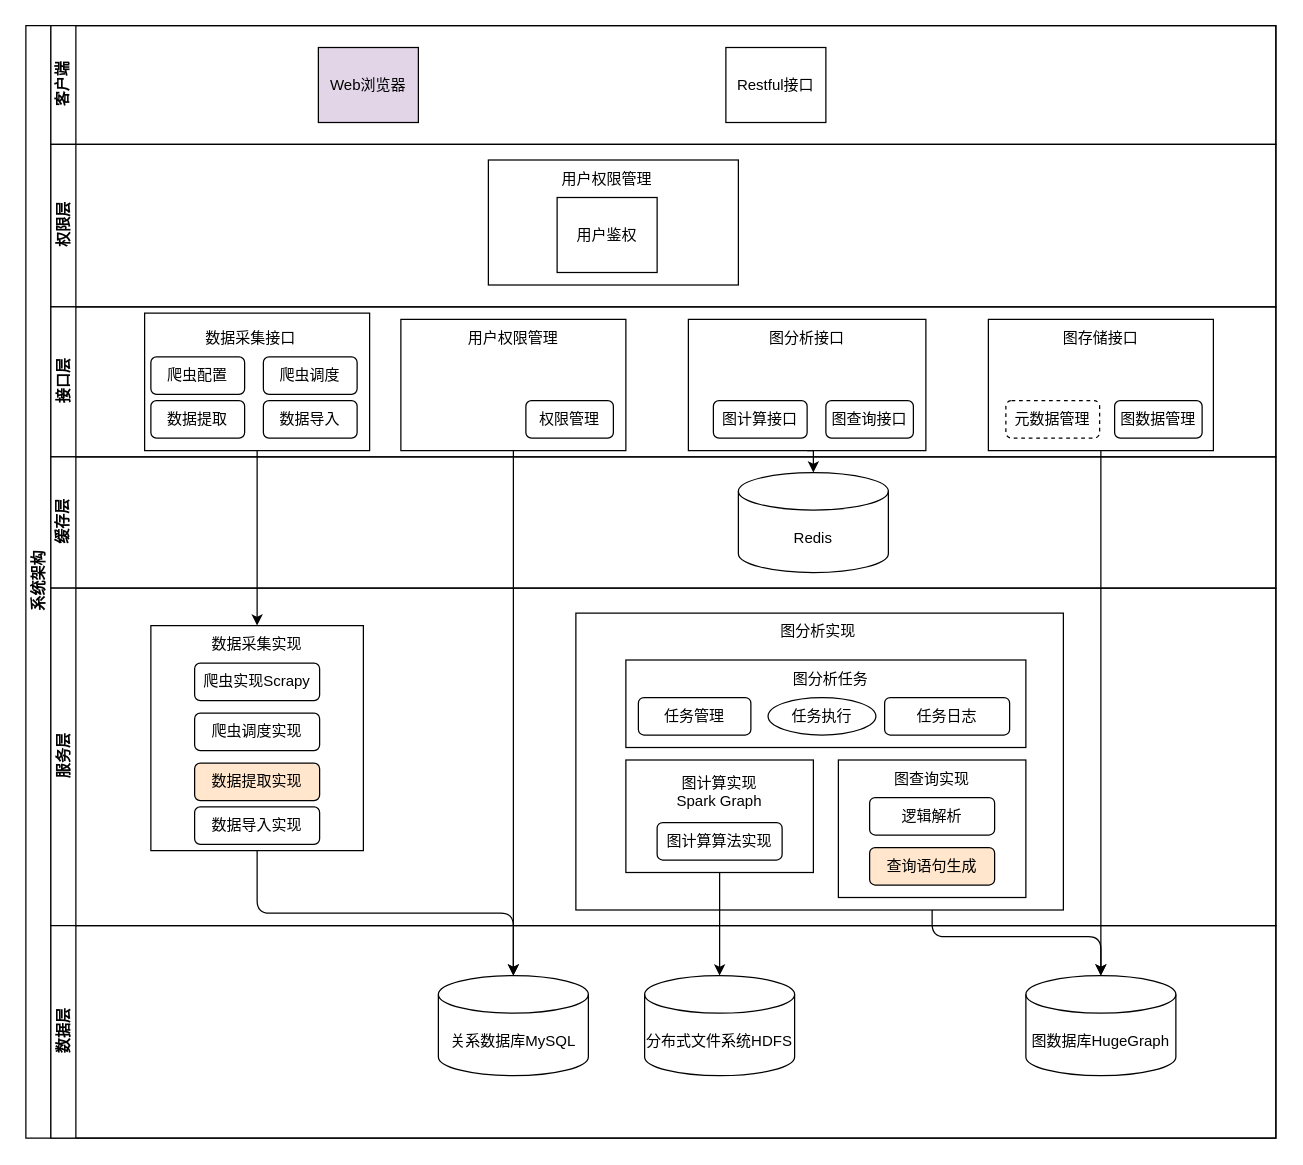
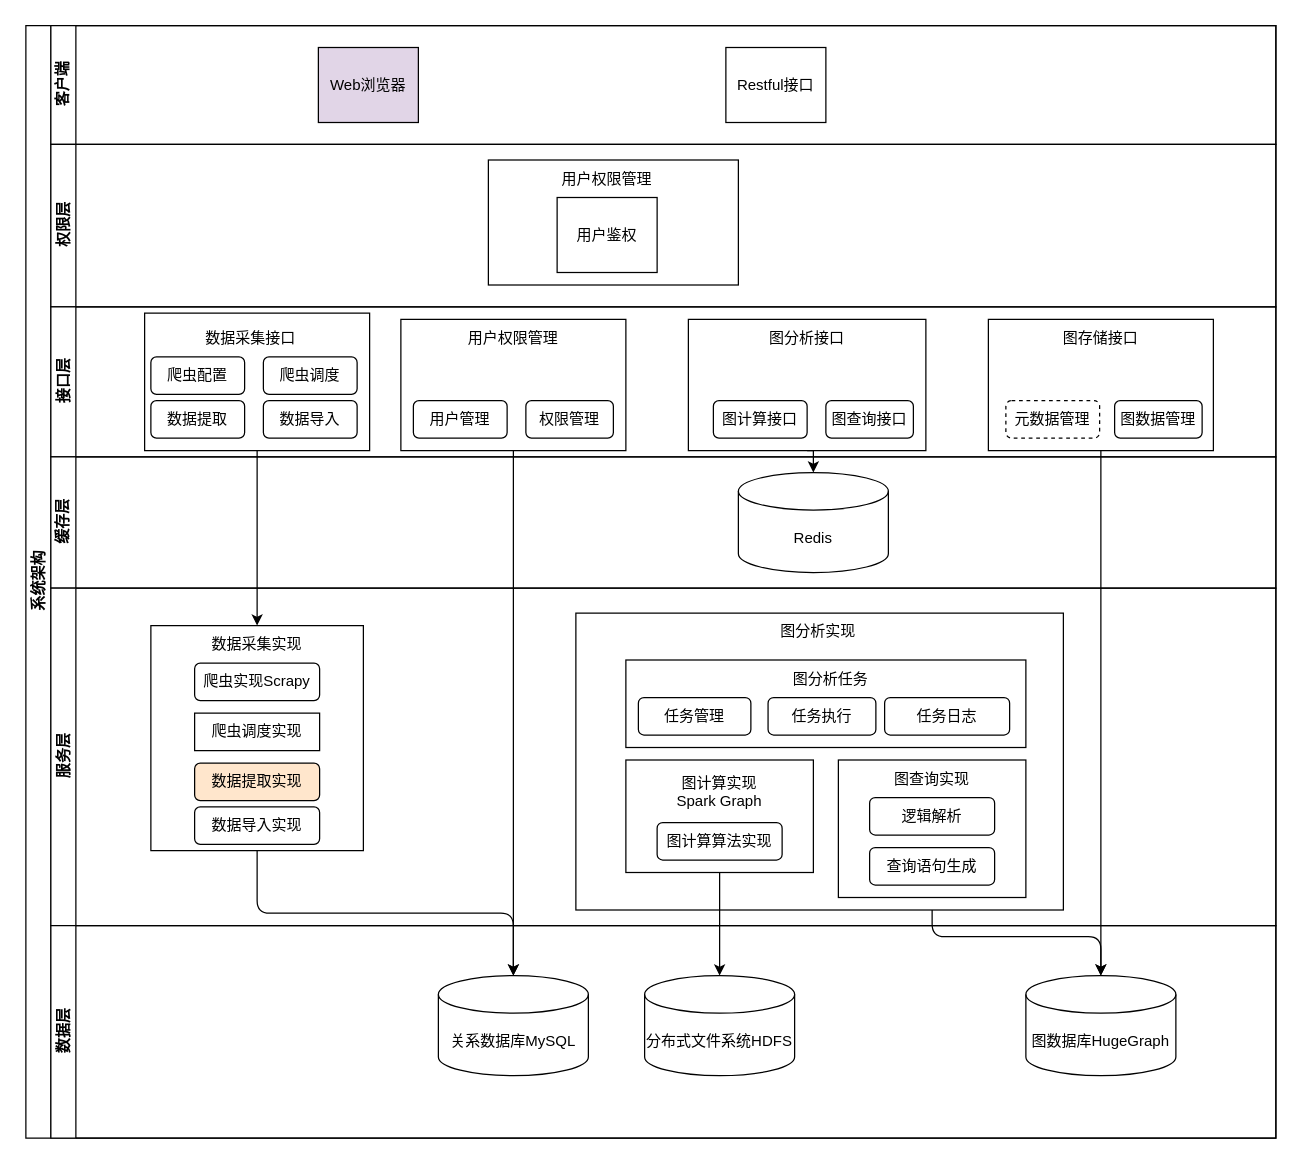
  <mxCell id="0" />
  <mxCell id="1" parent="0" />
  <mxCell id="2" value="系统架构" style="swimlane;html=1;childLayout=stackLayout;resizeParent=1;resizeParentMax=0;horizontal=0;startSize=20;horizontalStack=0;" parent="1" vertex="1"><mxGeometry x="20" y="20" width="1000" height="890" as="geometry"><mxRectangle x="120" y="120" width="40" height="60" as="alternateBounds" /></mxGeometry></mxCell>
  <mxCell id="3" value="客户端" style="swimlane;html=1;startSize=20;horizontal=0;" parent="2" vertex="1"><mxGeometry x="20" width="980" height="95" as="geometry" /></mxCell>
  <mxCell id="4" value="Web浏览器" style="rounded=0;whiteSpace=wrap;html=1;fontFamily=Helvetica;fontSize=12;fontColor=#000000;align=center;fillColor=#e1d5e7;" parent="3" vertex="1"><mxGeometry x="214" y="17.5" width="80" height="60" as="geometry" /></mxCell>
  <mxCell id="5" value="Restful接口" style="rounded=0;whiteSpace=wrap;html=1;fontFamily=Helvetica;fontSize=12;fontColor=#000000;align=center;" parent="3" vertex="1"><mxGeometry x="540" y="17.5" width="80" height="60" as="geometry" /></mxCell>
  <mxCell id="6" value="权限层" style="swimlane;html=1;startSize=20;horizontal=0;" parent="2" vertex="1"><mxGeometry x="20" y="95" width="980" height="130" as="geometry" /></mxCell>
  <mxCell id="7" value="" style="rounded=0;whiteSpace=wrap;html=1;fontFamily=Helvetica;fontSize=12;fontColor=#000000;align=center;" parent="6" vertex="1"><mxGeometry x="350" y="12.5" width="200" height="100" as="geometry" /></mxCell>
  <mxCell id="8" value="用户鉴权" style="rounded=0;whiteSpace=wrap;html=1;fontFamily=Helvetica;fontSize=12;fontColor=#000000;align=center;" parent="6" vertex="1"><mxGeometry x="405" y="42.5" width="80" height="60" as="geometry" /></mxCell>
  <mxCell id="9" value="用户权限管理" style="text;html=1;strokeColor=none;fillColor=none;align=center;verticalAlign=middle;whiteSpace=wrap;rounded=0;" parent="6" vertex="1"><mxGeometry x="380" y="12.5" width="130" height="30" as="geometry" /></mxCell>
  <mxCell id="10" value="接口层" style="swimlane;html=1;startSize=20;horizontal=0;" parent="2" vertex="1"><mxGeometry x="20" y="225" width="980" height="120" as="geometry" /></mxCell>
  <mxCell id="11" value="" style="rounded=0;whiteSpace=wrap;html=1;fontFamily=Helvetica;fontSize=12;fontColor=#000000;align=center;" parent="10" vertex="1"><mxGeometry x="75" y="5" width="180" height="110" as="geometry" /></mxCell>
  <mxCell id="12" value="" style="rounded=0;whiteSpace=wrap;html=1;fontFamily=Helvetica;fontSize=12;fontColor=#000000;align=center;" parent="10" vertex="1"><mxGeometry x="750" y="10" width="180" height="105" as="geometry" /></mxCell>
  <mxCell id="13" value="" style="rounded=0;whiteSpace=wrap;html=1;fontFamily=Helvetica;fontSize=12;fontColor=#000000;align=center;" parent="10" vertex="1"><mxGeometry x="510" y="10" width="190" height="105" as="geometry" /></mxCell>
  <mxCell id="14" value="图计算接口" style="rounded=1;whiteSpace=wrap;html=1;" parent="10" vertex="1"><mxGeometry x="530" y="75" width="75" height="30" as="geometry" /></mxCell>
  <mxCell id="15" value="图查询接口" style="rounded=1;whiteSpace=wrap;html=1;" parent="10" vertex="1"><mxGeometry x="620" y="75" width="70" height="30" as="geometry" /></mxCell>
  <mxCell id="16" value="图分析接口" style="text;html=1;strokeColor=none;fillColor=none;align=center;verticalAlign=middle;whiteSpace=wrap;rounded=0;" parent="10" vertex="1"><mxGeometry x="565" y="10" width="80" height="30" as="geometry" /></mxCell>
  <mxCell id="17" value="图存储接口" style="text;html=1;strokeColor=none;fillColor=none;align=center;verticalAlign=middle;whiteSpace=wrap;rounded=0;" parent="10" vertex="1"><mxGeometry x="800" y="10" width="80" height="30" as="geometry" /></mxCell>
  <mxCell id="18" value="元数据管理" style="rounded=1;whiteSpace=wrap;html=1;dashed=1;" parent="10" vertex="1"><mxGeometry x="764" y="75" width="75" height="30" as="geometry" /></mxCell>
  <mxCell id="19" value="图数据管理" style="rounded=1;whiteSpace=wrap;html=1;" parent="10" vertex="1"><mxGeometry x="851" y="75" width="70" height="30" as="geometry" /></mxCell>
  <mxCell id="20" value="数据采集接口" style="text;html=1;strokeColor=none;fillColor=none;align=center;verticalAlign=middle;whiteSpace=wrap;rounded=0;" parent="10" vertex="1"><mxGeometry x="120" y="10" width="80" height="30" as="geometry" /></mxCell>
  <mxCell id="21" value="爬虫配置" style="rounded=1;whiteSpace=wrap;html=1;" parent="10" vertex="1"><mxGeometry x="80" y="40" width="75" height="30" as="geometry" /></mxCell>
  <mxCell id="22" value="爬虫调度" style="rounded=1;whiteSpace=wrap;html=1;" parent="10" vertex="1"><mxGeometry x="170" y="40" width="75" height="30" as="geometry" /></mxCell>
  <mxCell id="23" value="数据导入" style="rounded=1;whiteSpace=wrap;html=1;" parent="10" vertex="1"><mxGeometry x="170" y="75" width="75" height="30" as="geometry" /></mxCell>
  <mxCell id="24" value="数据提取" style="rounded=1;whiteSpace=wrap;html=1;" parent="10" vertex="1"><mxGeometry x="80" y="75" width="75" height="30" as="geometry" /></mxCell>
  <mxCell id="25" value="" style="rounded=0;whiteSpace=wrap;html=1;fontFamily=Helvetica;fontSize=12;fontColor=#000000;align=center;" vertex="1" parent="10"><mxGeometry x="280" y="10" width="180" height="105" as="geometry" /></mxCell>
  <mxCell id="26" value="用户权限管理" style="text;html=1;strokeColor=none;fillColor=none;align=center;verticalAlign=middle;whiteSpace=wrap;rounded=0;" vertex="1" parent="10"><mxGeometry x="330" y="10" width="80" height="30" as="geometry" /></mxCell>
+ <mxCell id="27" value="用户管理" style="rounded=1;whiteSpace=wrap;html=1;" vertex="1" parent="10"><mxGeometry x="290" y="75" width="75" height="30" as="geometry" /></mxCell>
  <mxCell id="28" value="权限管理" style="rounded=1;whiteSpace=wrap;html=1;" vertex="1" parent="10"><mxGeometry x="380" y="75" width="70" height="30" as="geometry" /></mxCell>
  <mxCell id="29" value="缓存层" style="swimlane;html=1;startSize=20;horizontal=0;" parent="2" vertex="1"><mxGeometry x="20" y="345" width="980" height="105" as="geometry" /></mxCell>
  <mxCell id="30" value="Redis" style="shape=cylinder3;whiteSpace=wrap;html=1;boundedLbl=1;backgroundOutline=1;size=15;" parent="29" vertex="1"><mxGeometry x="550" y="12.5" width="120" height="80" as="geometry" /></mxCell>
  <mxCell id="31" style="edgeStyle=orthogonalEdgeStyle;rounded=1;orthogonalLoop=1;jettySize=auto;html=1;exitX=0.5;exitY=1;exitDx=0;exitDy=0;entryX=0.5;entryY=0;entryDx=0;entryDy=0;entryPerimeter=0;curved=0;" parent="2" source="39" target="54" edge="1"><mxGeometry relative="1" as="geometry" /></mxCell>
  <mxCell id="32" value="服务层" style="swimlane;html=1;startSize=20;horizontal=0;" parent="2" vertex="1"><mxGeometry x="20" y="450" width="980" height="270" as="geometry" /></mxCell>
  <mxCell id="33" value="" style="rounded=0;whiteSpace=wrap;html=1;" vertex="1" parent="32"><mxGeometry x="420" y="20" width="390" height="237.5" as="geometry" /></mxCell>
  <mxCell id="34" value="" style="rounded=0;whiteSpace=wrap;html=1;fontFamily=Helvetica;fontSize=12;fontColor=#000000;align=center;" parent="32" vertex="1"><mxGeometry x="80" y="30" width="170" height="180" as="geometry" /></mxCell>
  <mxCell id="35" value="数据采集实现" style="text;html=1;strokeColor=none;fillColor=none;align=center;verticalAlign=middle;whiteSpace=wrap;rounded=0;" parent="32" vertex="1"><mxGeometry x="125" y="30" width="80" height="30" as="geometry" /></mxCell>
  <mxCell id="36" value="" style="rounded=0;whiteSpace=wrap;html=1;fontFamily=Helvetica;fontSize=12;fontColor=#000000;align=center;" parent="32" vertex="1"><mxGeometry x="460" y="137.5" width="150" height="90" as="geometry" /></mxCell>
  <mxCell id="37" value="图计算算法实现" style="rounded=1;whiteSpace=wrap;html=1;" parent="32" vertex="1"><mxGeometry x="485" y="187.5" width="100" height="30" as="geometry" /></mxCell>
  <mxCell id="38" value="图计算实现Spark Graph" style="text;html=1;strokeColor=none;fillColor=none;align=center;verticalAlign=middle;whiteSpace=wrap;rounded=0;" parent="32" vertex="1"><mxGeometry x="495" y="147.5" width="80" height="30" as="geometry" /></mxCell>
  <mxCell id="39" value="" style="rounded=0;whiteSpace=wrap;html=1;fontFamily=Helvetica;fontSize=12;fontColor=#000000;align=center;" parent="32" vertex="1"><mxGeometry x="630" y="137.5" width="150" height="110" as="geometry" /></mxCell>
  <mxCell id="40" value="图查询实现" style="text;html=1;strokeColor=none;fillColor=none;align=center;verticalAlign=middle;whiteSpace=wrap;rounded=0;" parent="32" vertex="1"><mxGeometry x="665" y="137.5" width="80" height="30" as="geometry" /></mxCell>
  <mxCell id="41" value="逻辑解析" style="rounded=1;whiteSpace=wrap;html=1;" parent="32" vertex="1"><mxGeometry x="655" y="167.5" width="100" height="30" as="geometry" /></mxCell>
- <mxCell id="42" value="查询语句生成" style="rounded=1;whiteSpace=wrap;html=1;fillColor=#ffe6cc;" parent="32" vertex="1"><mxGeometry x="655" y="207.5" width="100" height="30" as="geometry" /></mxCell>
+ <mxCell id="42" value="查询语句生成" style="rounded=1;whiteSpace=wrap;html=1;" parent="32" vertex="1"><mxGeometry x="655" y="207.5" width="100" height="30" as="geometry" /></mxCell>
  <mxCell id="43" value="爬虫实现Scrapy" style="rounded=1;whiteSpace=wrap;html=1;" parent="32" vertex="1"><mxGeometry x="115" y="60" width="100" height="30" as="geometry" /></mxCell>
- <mxCell id="44" value="爬虫调度实现" style="rounded=1;whiteSpace=wrap;html=1;" parent="32" vertex="1"><mxGeometry x="115" y="100" width="100" height="30" as="geometry" /></mxCell>
+ <mxCell id="44" value="爬虫调度实现" style="whiteSpace=wrap;html=1;rounded=0;" parent="32" vertex="1"><mxGeometry x="115" y="100" width="100" height="30" as="geometry" /></mxCell>
  <mxCell id="45" value="数据提取实现" style="rounded=1;whiteSpace=wrap;html=1;fillColor=#ffe6cc;" parent="32" vertex="1"><mxGeometry x="115" y="140" width="100" height="30" as="geometry" /></mxCell>
  <mxCell id="46" value="数据导入实现" style="rounded=1;whiteSpace=wrap;html=1;" parent="32" vertex="1"><mxGeometry x="115" y="175" width="100" height="30" as="geometry" /></mxCell>
  <mxCell id="47" value="" style="rounded=0;whiteSpace=wrap;html=1;fontFamily=Helvetica;fontSize=12;fontColor=#000000;align=center;" vertex="1" parent="32"><mxGeometry x="460" y="57.5" width="320" height="70" as="geometry" /></mxCell>
  <mxCell id="48" value="图分析任务" style="text;html=1;strokeColor=none;fillColor=none;align=center;verticalAlign=middle;whiteSpace=wrap;rounded=0;" vertex="1" parent="32"><mxGeometry x="585" y="57.5" width="77.5" height="30" as="geometry" /></mxCell>
  <mxCell id="49" value="任务管理" style="rounded=1;whiteSpace=wrap;html=1;" vertex="1" parent="32"><mxGeometry x="470" y="87.5" width="90" height="30" as="geometry" /></mxCell>
- <mxCell id="50" value="任务执行" style="ellipse;whiteSpace=wrap;html=1;" vertex="1" parent="32"><mxGeometry x="573.75" y="87.5" width="86.25" height="30" as="geometry" /></mxCell>
+ <mxCell id="50" value="任务执行" style="rounded=1;whiteSpace=wrap;html=1;" vertex="1" parent="32"><mxGeometry x="573.75" y="87.5" width="86.25" height="30" as="geometry" /></mxCell>
  <mxCell id="51" value="任务日志" style="rounded=1;whiteSpace=wrap;html=1;" vertex="1" parent="32"><mxGeometry x="667" y="87.5" width="100" height="30" as="geometry" /></mxCell>
  <mxCell id="52" value="图分析实现" style="text;html=1;strokeColor=none;fillColor=none;align=center;verticalAlign=middle;whiteSpace=wrap;rounded=0;" vertex="1" parent="32"><mxGeometry x="573.75" y="20" width="80" height="30" as="geometry" /></mxCell>
  <mxCell id="53" value="数据层" style="swimlane;html=1;startSize=20;horizontal=0;" parent="2" vertex="1"><mxGeometry x="20" y="720" width="980" height="170" as="geometry" /></mxCell>
  <mxCell id="54" value="图数据库HugeGraph" style="shape=cylinder3;whiteSpace=wrap;html=1;boundedLbl=1;backgroundOutline=1;size=15;" parent="53" vertex="1"><mxGeometry x="780" y="40" width="120" height="80" as="geometry" /></mxCell>
  <mxCell id="55" value="关系数据库MySQL" style="shape=cylinder3;whiteSpace=wrap;html=1;boundedLbl=1;backgroundOutline=1;size=15;" parent="53" vertex="1"><mxGeometry x="310" y="40" width="120" height="80" as="geometry" /></mxCell>
  <mxCell id="56" value="分布式文件系统HDFS" style="shape=cylinder3;whiteSpace=wrap;html=1;boundedLbl=1;backgroundOutline=1;size=15;" parent="53" vertex="1"><mxGeometry x="475" y="40" width="120" height="80" as="geometry" /></mxCell>
  <mxCell id="57" style="edgeStyle=orthogonalEdgeStyle;rounded=1;orthogonalLoop=1;jettySize=auto;html=1;exitX=0.5;exitY=1;exitDx=0;exitDy=0;entryX=0.5;entryY=0;entryDx=0;entryDy=0;entryPerimeter=0;curved=0;" parent="2" source="34" target="55" edge="1"><mxGeometry relative="1" as="geometry" /></mxCell>
  <mxCell id="58" style="edgeStyle=orthogonalEdgeStyle;rounded=1;orthogonalLoop=1;jettySize=auto;html=1;exitX=0.5;exitY=1;exitDx=0;exitDy=0;curved=0;" parent="2" source="36" target="56" edge="1"><mxGeometry relative="1" as="geometry" /></mxCell>
  <mxCell id="59" style="edgeStyle=orthogonalEdgeStyle;rounded=0;orthogonalLoop=1;jettySize=auto;html=1;exitX=0.5;exitY=1;exitDx=0;exitDy=0;entryX=0.5;entryY=0;entryDx=0;entryDy=0;" parent="2" source="11" target="34" edge="1"><mxGeometry relative="1" as="geometry" /></mxCell>
  <mxCell id="60" style="edgeStyle=orthogonalEdgeStyle;rounded=0;orthogonalLoop=1;jettySize=auto;html=1;exitX=0.5;exitY=1;exitDx=0;exitDy=0;entryX=0.5;entryY=0;entryDx=0;entryDy=0;entryPerimeter=0;" parent="2" source="12" target="54" edge="1"><mxGeometry relative="1" as="geometry" /></mxCell>
  <mxCell id="61" style="edgeStyle=orthogonalEdgeStyle;rounded=0;orthogonalLoop=1;jettySize=auto;html=1;exitX=0.5;exitY=1;exitDx=0;exitDy=0;entryX=0.5;entryY=0;entryDx=0;entryDy=0;entryPerimeter=0;" edge="1" parent="2" source="13" target="30"><mxGeometry relative="1" as="geometry" /></mxCell>
  <mxCell id="62" style="edgeStyle=orthogonalEdgeStyle;rounded=0;orthogonalLoop=1;jettySize=auto;html=1;exitX=0.5;exitY=1;exitDx=0;exitDy=0;" edge="1" parent="2" source="25" target="55"><mxGeometry relative="1" as="geometry" /></mxCell>
